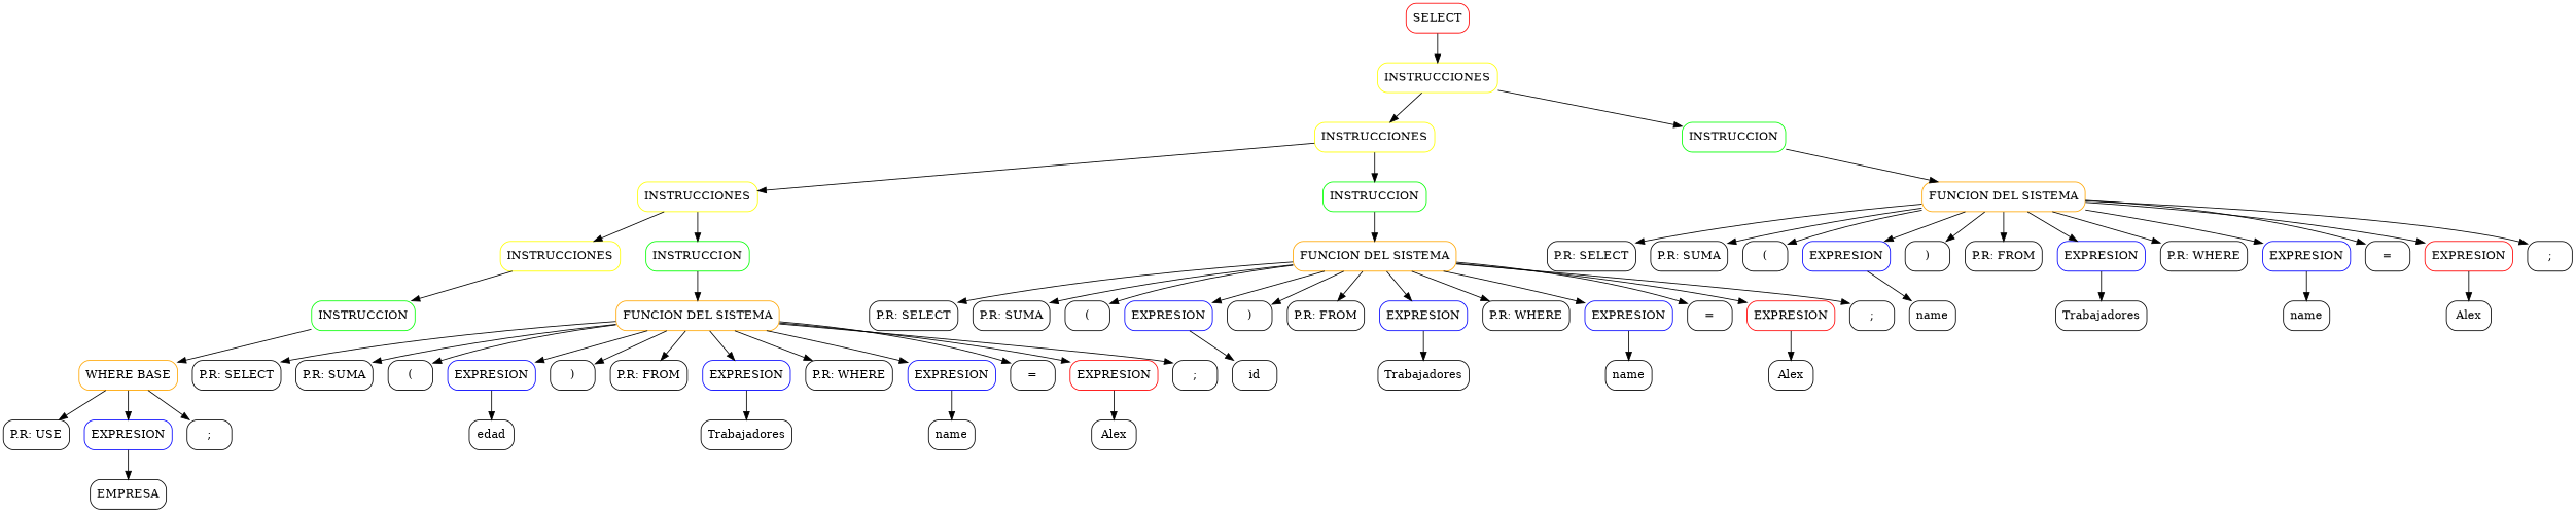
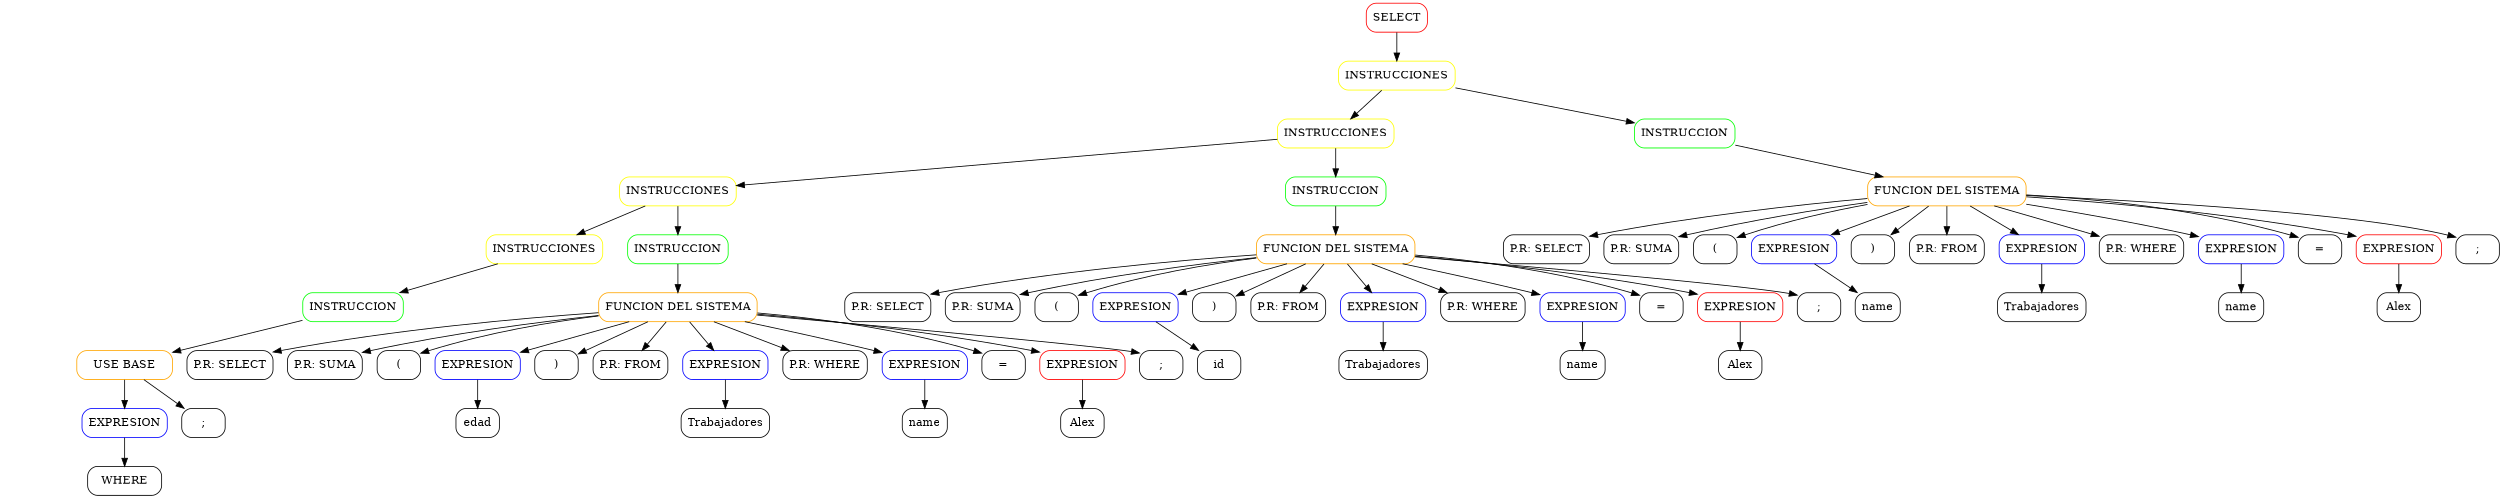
  digraph {
    node [color=black shape=box style=rounded]
    n1 [color=red label=SELECT]
    n2 [color=yellow label=INSTRUCCIONES]
    n3 [color=yellow label=INSTRUCCIONES]
    n4 [color=green label=INSTRUCCION]
    n5 [color=yellow label=INSTRUCCIONES]
    n6 [color=green label=INSTRUCCION]
    n7 [color=ORANGE label="FUNCION DEL SISTEMA"]
    n8 [color=yellow label=INSTRUCCIONES]
    n9 [color=green label=INSTRUCCION]
    n10 [color=ORANGE label="FUNCION DEL SISTEMA"]
    n11 [color=green label=INSTRUCCION]
    n12 [color=ORANGE label="FUNCION DEL SISTEMA"]
-   n13 [color=orange label="WHERE BASE"]
-   n14 [label="P.R: USE"]
+   n13 [color=orange label="USE BASE"]
    n15 [color=blue label=EXPRESION]
    n16 [label=";"]
-   n17 [label=EMPRESA]
+   n17 [label=WHERE]
    n18 [label="P.R: SELECT"]
    n19 [label="P.R: SUMA"]
    n20 [label="("]
    n21 [color=blue label=EXPRESION]
    n22 [label=")"]
    n23 [label="P.R: FROM"]
    n24 [color=blue label=EXPRESION]
    n25 [label="P.R: WHERE"]
    n26 [color=blue label=EXPRESION]
    n27 [label="="]
    n28 [color=red label=EXPRESION]
    n29 [label=";"]
    n30 [label=edad]
    n31 [label=Trabajadores]
    n32 [label=name]
    n33 [label=Alex]
    n34 [label="P.R: SELECT"]
    n35 [label="P.R: SUMA"]
    n36 [label="("]
    n37 [color=blue label=EXPRESION]
    n38 [label=")"]
    n39 [label="P.R: FROM"]
    n40 [color=blue label=EXPRESION]
    n41 [label="P.R: WHERE"]
    n42 [color=blue label=EXPRESION]
    n43 [label="="]
    n44 [color=red label=EXPRESION]
    n45 [label=";"]
    n46 [label=id]
    n47 [label=Trabajadores]
    n48 [label=name]
    n49 [label=Alex]
    n50 [label="P.R: SELECT"]
    n51 [label="P.R: SUMA"]
    n52 [label="("]
    n53 [color=blue label=EXPRESION]
    n54 [label=")"]
    n55 [label="P.R: FROM"]
    n56 [color=blue label=EXPRESION]
    n57 [label="P.R: WHERE"]
    n58 [color=blue label=EXPRESION]
    n59 [label="="]
    n60 [color=red label=EXPRESION]
    n61 [label=";"]
    n62 [label=name]
    n63 [label=Trabajadores]
    n64 [label=name]
    n65 [label=Alex]
    n1 -> n2
    n2 -> n3
    n2 -> n4
    n3 -> n5
    n3 -> n6
    n4 -> n7
    n5 -> n8
    n5 -> n9
    n6 -> n10
    n7 -> n50
    n7 -> n51
    n7 -> n52
    n7 -> n53
    n7 -> n54
    n7 -> n55
    n7 -> n56
    n7 -> n57
    n7 -> n58
    n7 -> n59
    n7 -> n60
    n7 -> n61
    n8 -> n11
    n9 -> n12
    n10 -> n34
    n10 -> n35
    n10 -> n36
    n10 -> n37
    n10 -> n38
    n10 -> n39
    n10 -> n40
    n10 -> n41
    n10 -> n42
    n10 -> n43
    n10 -> n44
    n10 -> n45
    n11 -> n13
    n12 -> n18
    n12 -> n19
    n12 -> n20
    n12 -> n21
    n12 -> n22
    n12 -> n23
    n12 -> n24
    n12 -> n25
    n12 -> n26
    n12 -> n27
    n12 -> n28
    n12 -> n29
-   n13 -> n14
    n13 -> n15
    n13 -> n16
    n15 -> n17
    n21 -> n30
    n24 -> n31
    n26 -> n32
    n28 -> n33
    n37 -> n46
    n40 -> n47
    n42 -> n48
    n44 -> n49
    n53 -> n62
    n56 -> n63
    n58 -> n64
    n60 -> n65
  }
